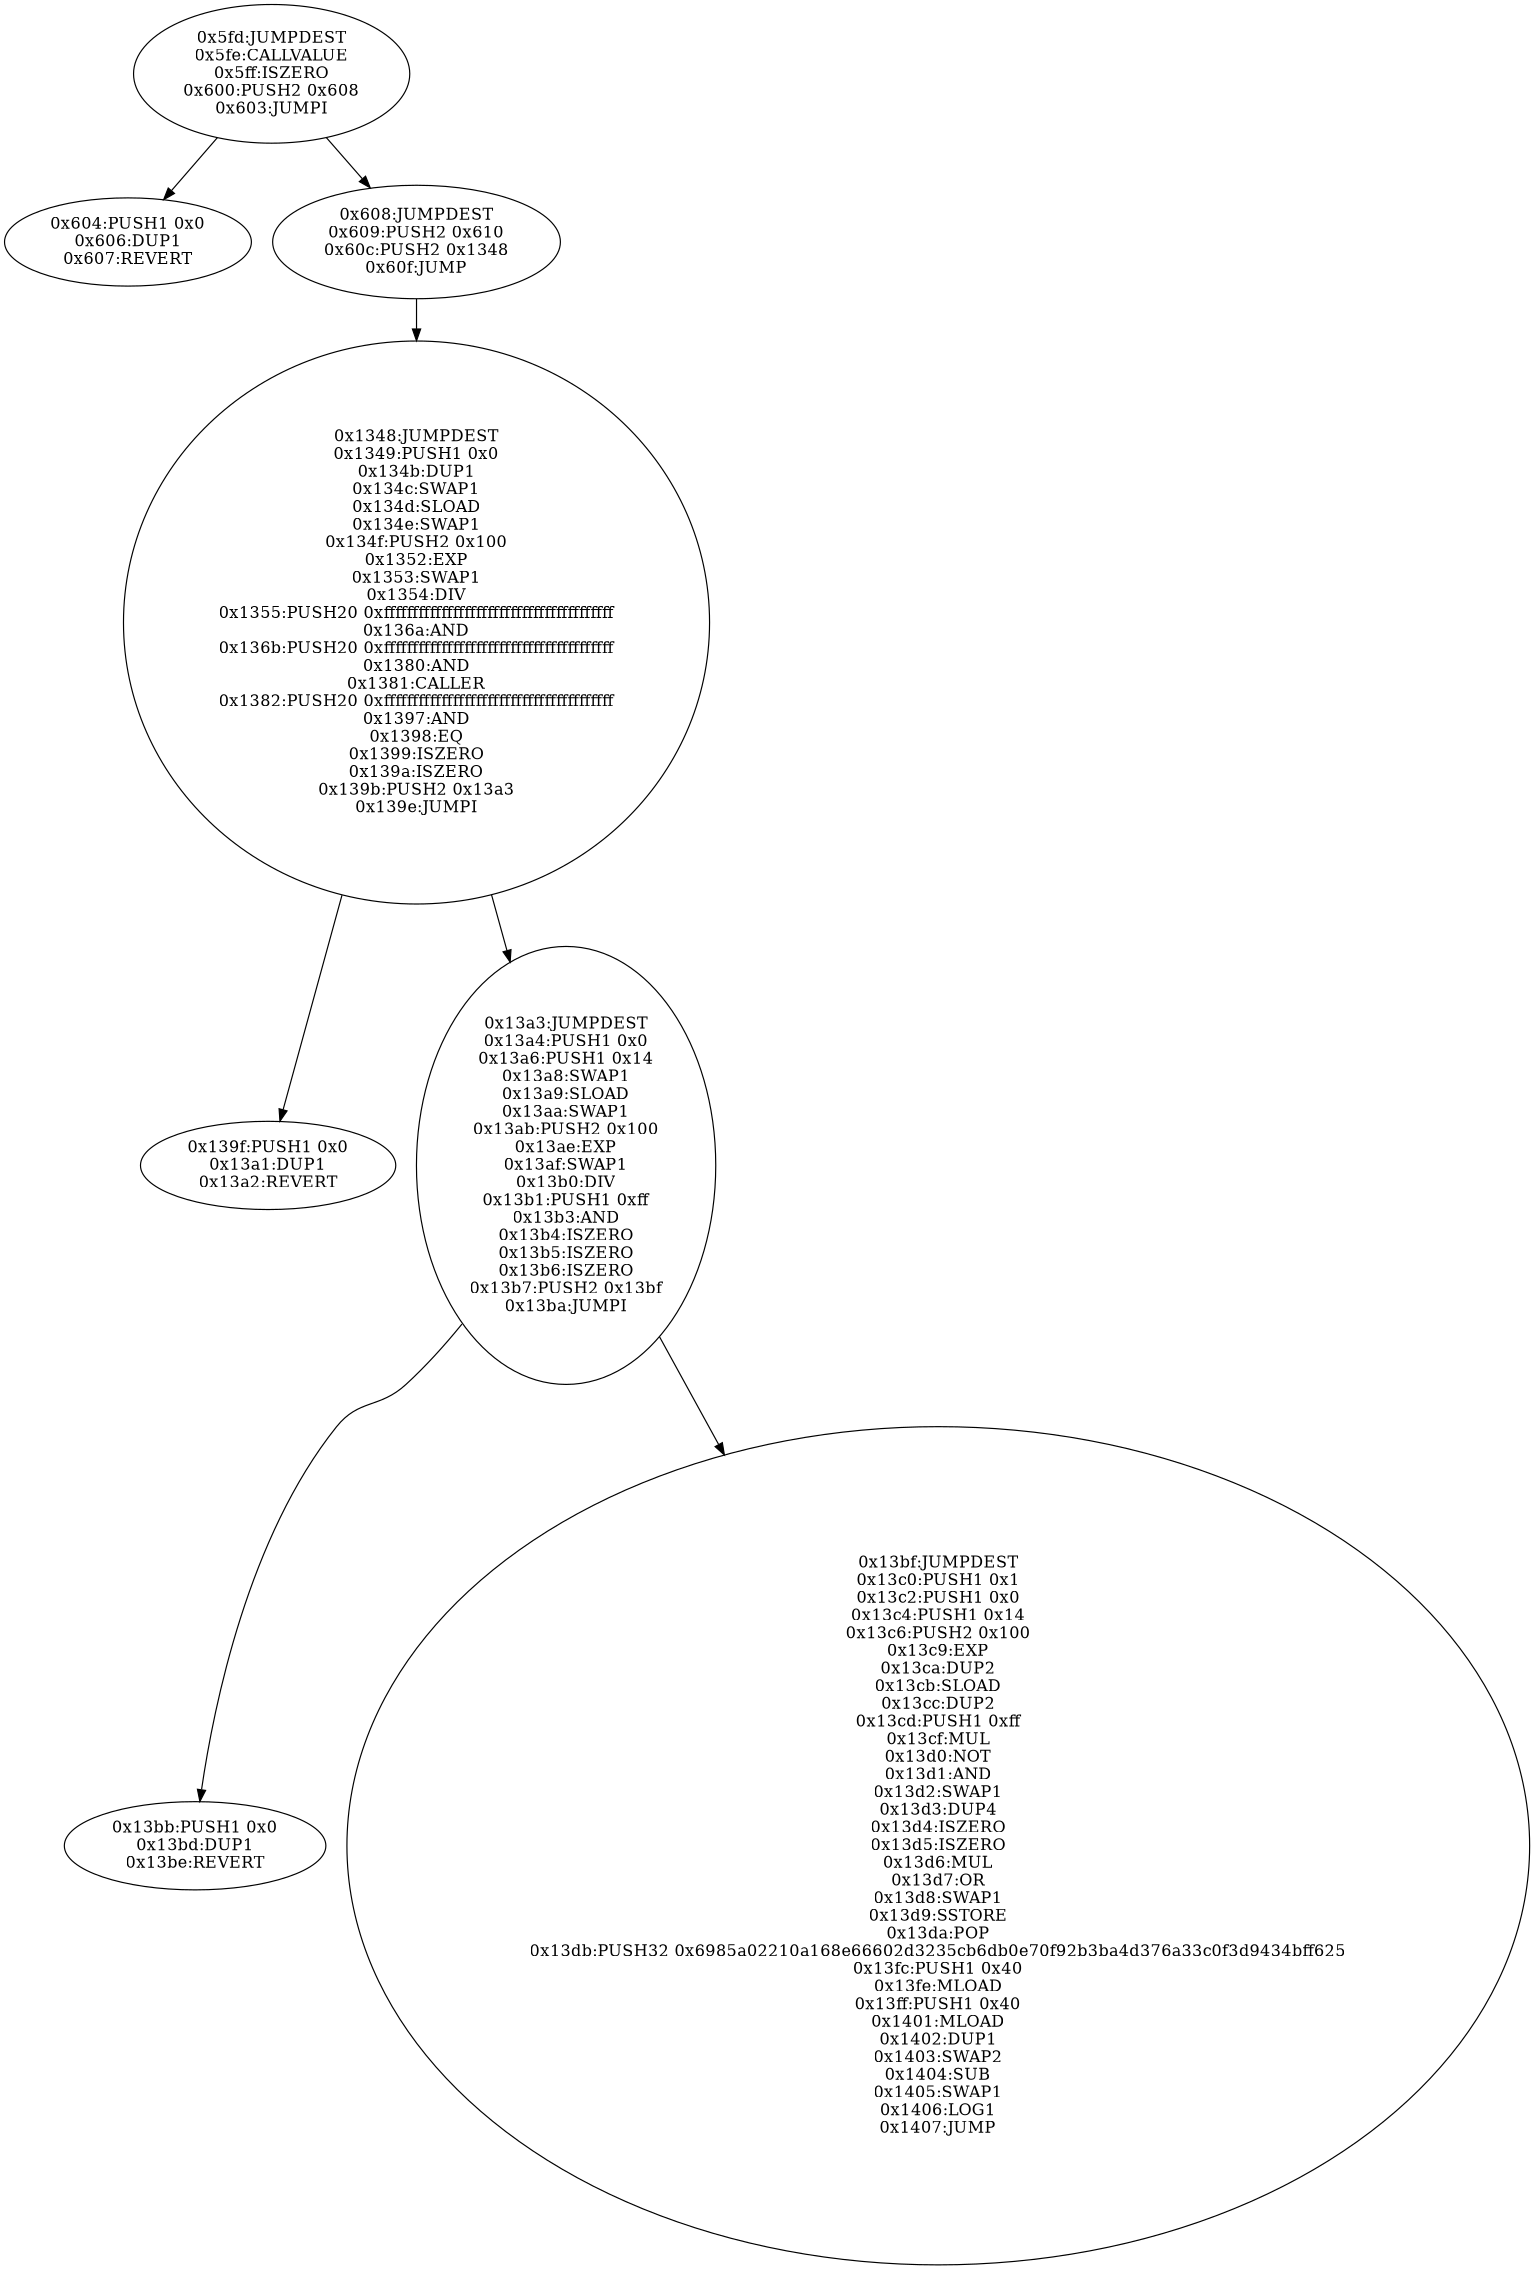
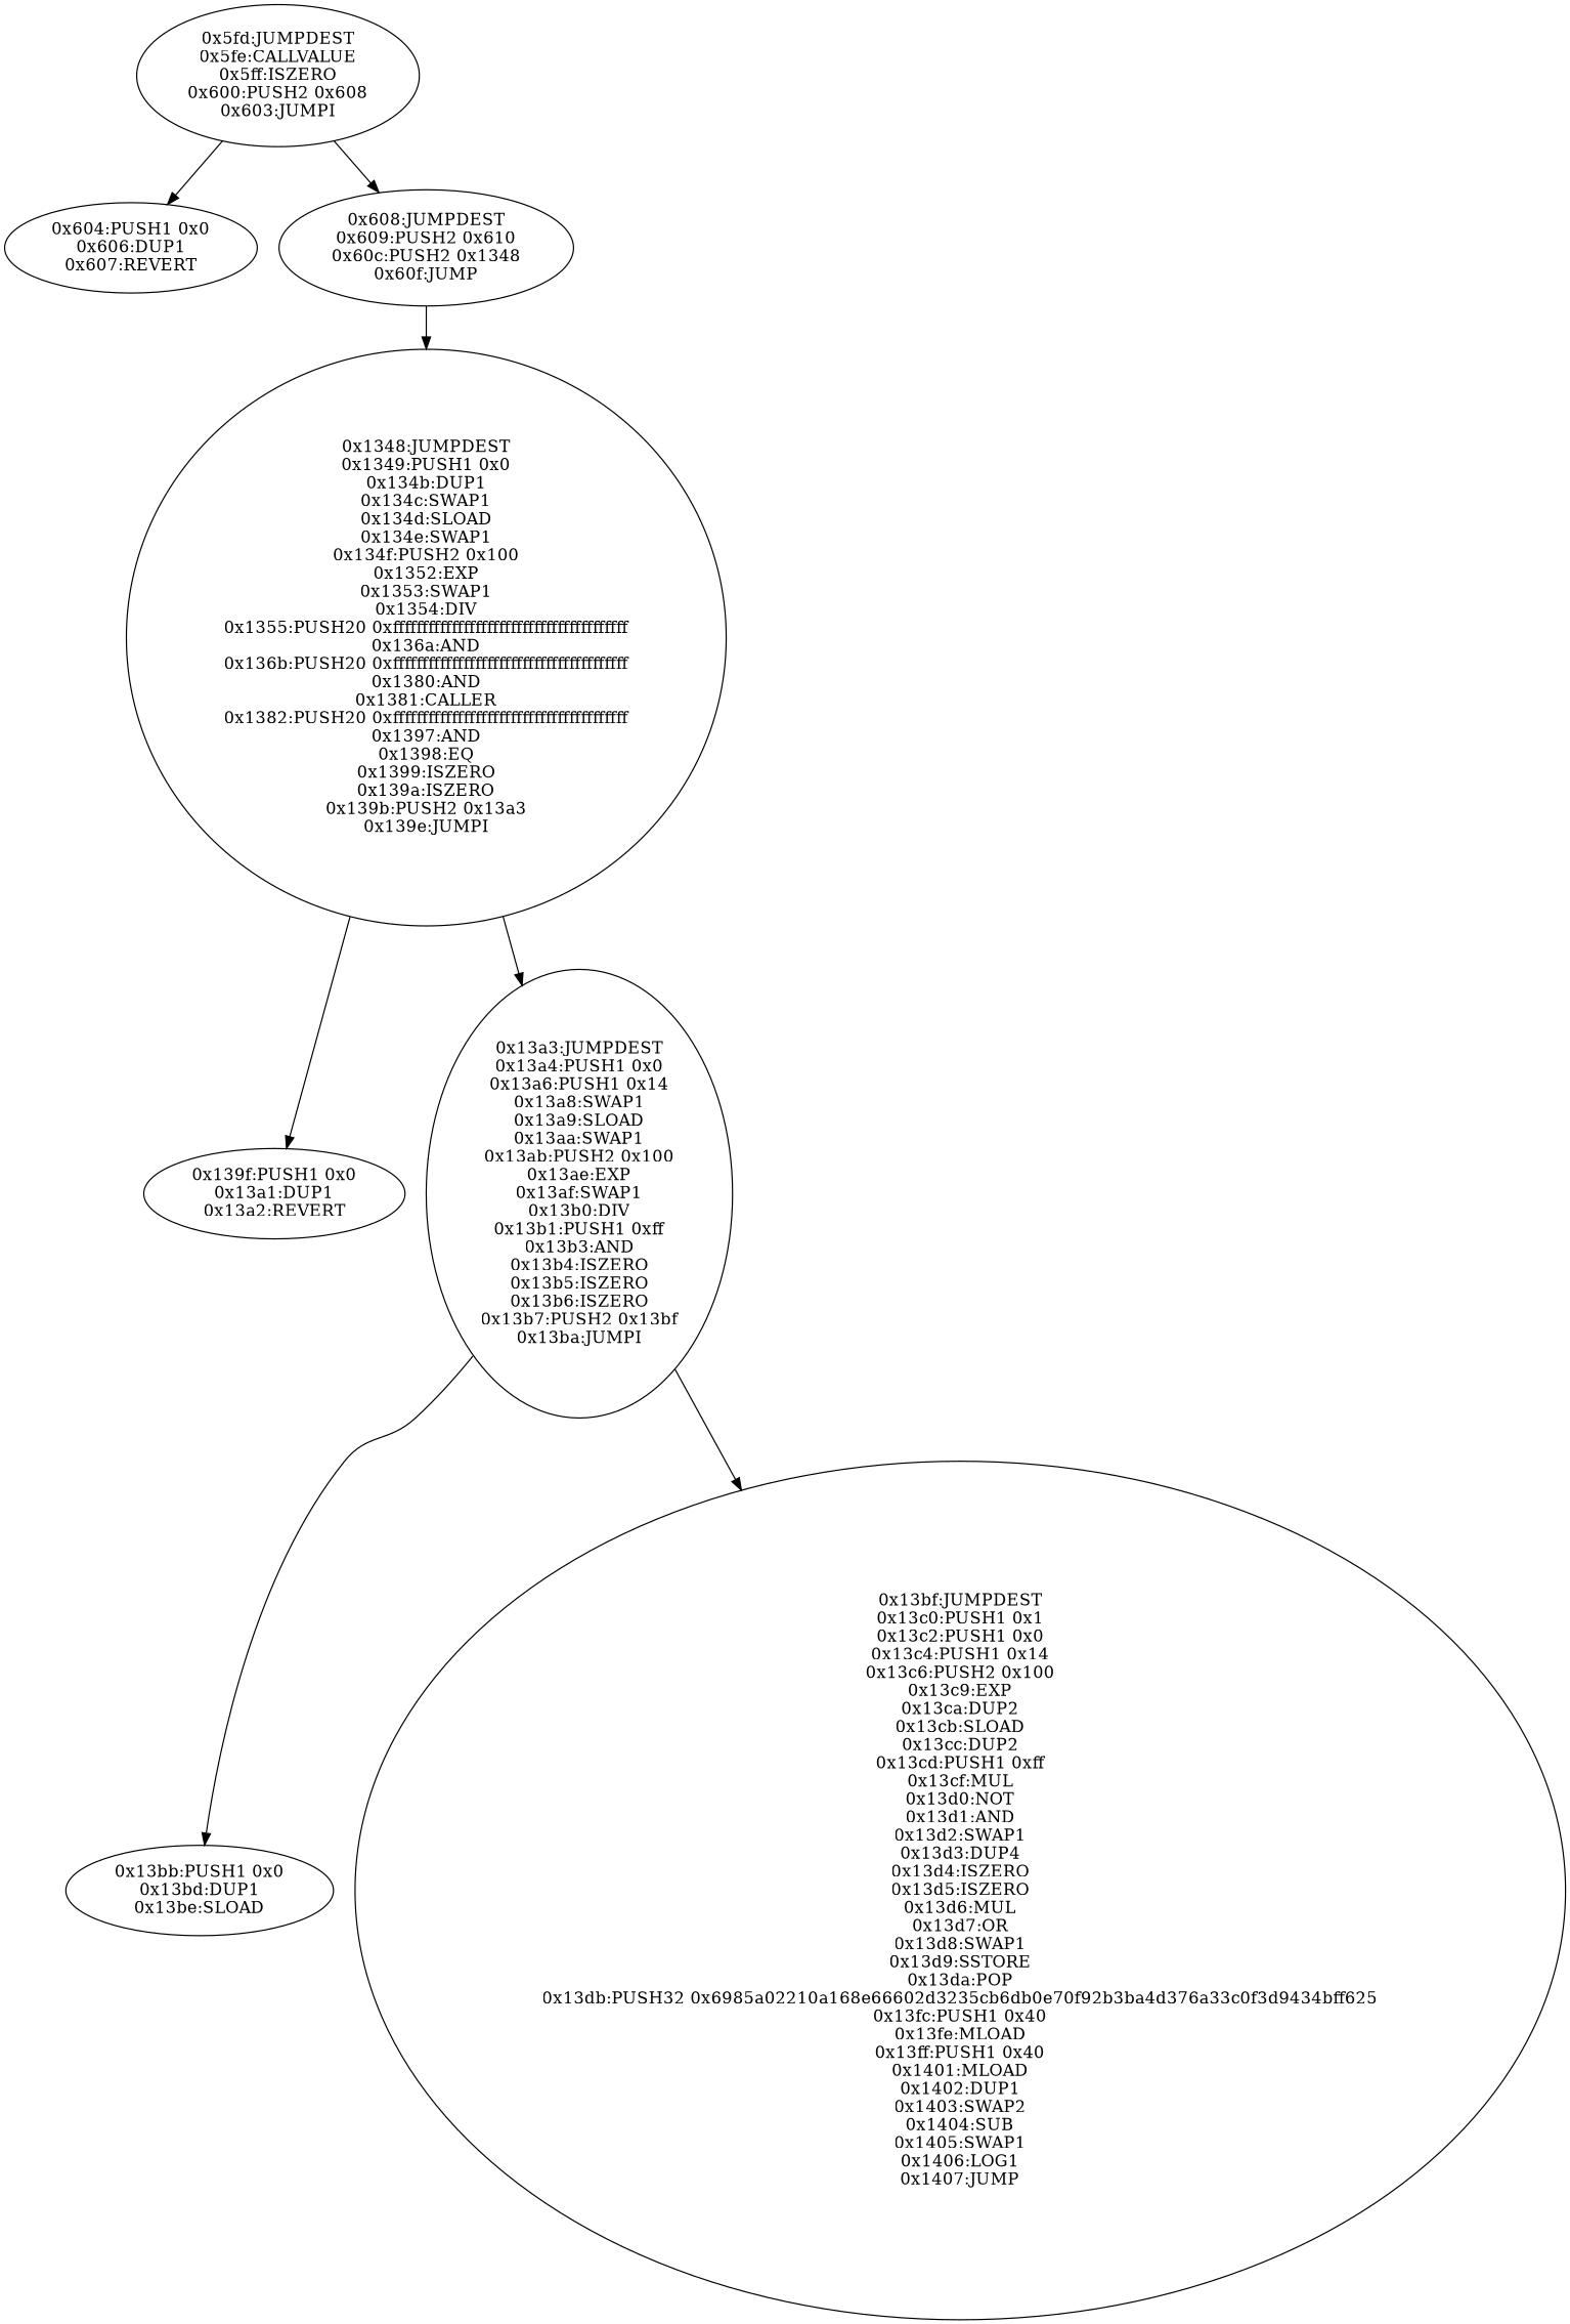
  digraph {
    n1 [label="0x5fd:JUMPDEST\n0x5fe:CALLVALUE\n0x5ff:ISZERO\n0x600:PUSH2 0x608\n0x603:JUMPI"]
    n2 [label="0x604:PUSH1 0x0\n0x606:DUP1\n0x607:REVERT"]
    n3 [label="0x608:JUMPDEST\n0x609:PUSH2 0x610\n0x60c:PUSH2 0x1348\n0x60f:JUMP"]
    n4 [label="0x1348:JUMPDEST\n0x1349:PUSH1 0x0\n0x134b:DUP1\n0x134c:SWAP1\n0x134d:SLOAD\n0x134e:SWAP1\n0x134f:PUSH2 0x100\n0x1352:EXP\n0x1353:SWAP1\n0x1354:DIV\n0x1355:PUSH20 0xffffffffffffffffffffffffffffffffffffffff\n0x136a:AND\n0x136b:PUSH20 0xffffffffffffffffffffffffffffffffffffffff\n0x1380:AND\n0x1381:CALLER\n0x1382:PUSH20 0xffffffffffffffffffffffffffffffffffffffff\n0x1397:AND\n0x1398:EQ\n0x1399:ISZERO\n0x139a:ISZERO\n0x139b:PUSH2 0x13a3\n0x139e:JUMPI"]
    n5 [label="0x139f:PUSH1 0x0\n0x13a1:DUP1\n0x13a2:REVERT"]
    n6 [label="0x13a3:JUMPDEST\n0x13a4:PUSH1 0x0\n0x13a6:PUSH1 0x14\n0x13a8:SWAP1\n0x13a9:SLOAD\n0x13aa:SWAP1\n0x13ab:PUSH2 0x100\n0x13ae:EXP\n0x13af:SWAP1\n0x13b0:DIV\n0x13b1:PUSH1 0xff\n0x13b3:AND\n0x13b4:ISZERO\n0x13b5:ISZERO\n0x13b6:ISZERO\n0x13b7:PUSH2 0x13bf\n0x13ba:JUMPI"]
-   n7 [label="0x13bb:PUSH1 0x0\n0x13bd:DUP1\n0x13be:REVERT"]
+   n7 [label="0x13bb:PUSH1 0x0\n0x13bd:DUP1\n0x13be:SLOAD"]
    n8 [label="0x13bf:JUMPDEST\n0x13c0:PUSH1 0x1\n0x13c2:PUSH1 0x0\n0x13c4:PUSH1 0x14\n0x13c6:PUSH2 0x100\n0x13c9:EXP\n0x13ca:DUP2\n0x13cb:SLOAD\n0x13cc:DUP2\n0x13cd:PUSH1 0xff\n0x13cf:MUL\n0x13d0:NOT\n0x13d1:AND\n0x13d2:SWAP1\n0x13d3:DUP4\n0x13d4:ISZERO\n0x13d5:ISZERO\n0x13d6:MUL\n0x13d7:OR\n0x13d8:SWAP1\n0x13d9:SSTORE\n0x13da:POP\n0x13db:PUSH32 0x6985a02210a168e66602d3235cb6db0e70f92b3ba4d376a33c0f3d9434bff625\n0x13fc:PUSH1 0x40\n0x13fe:MLOAD\n0x13ff:PUSH1 0x40\n0x1401:MLOAD\n0x1402:DUP1\n0x1403:SWAP2\n0x1404:SUB\n0x1405:SWAP1\n0x1406:LOG1\n0x1407:JUMP"]
    n1 -> n2
    n1 -> n3
    n3 -> n4
    n4 -> n5
    n4 -> n6
    n6 -> n7
    n6 -> n8
  }
